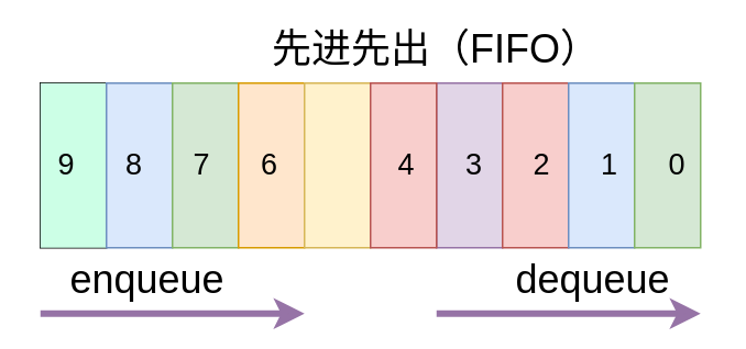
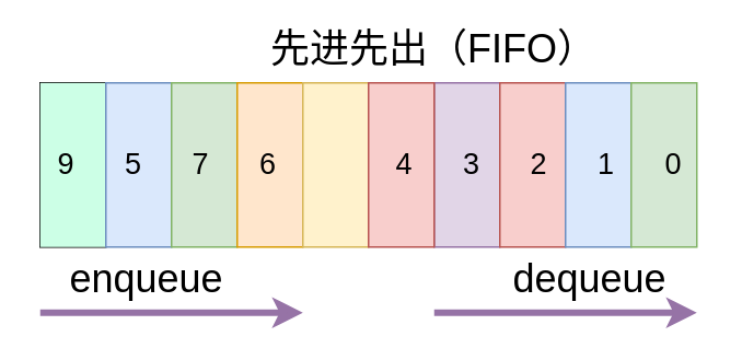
  <mxCell id="0" />
  <mxCell id="1" parent="0" />
  <mxCell id="2" value="" style="rounded=0;whiteSpace=wrap;html=1;" vertex="1" parent="1"><mxGeometry x="24" y="50" width="40" height="100" as="geometry" /></mxCell>
  <mxCell id="3" value="" style="rounded=0;whiteSpace=wrap;html=1;fontColor=#333333;strokeColor=none;fillColor=#CCFFE6;" vertex="1" parent="1"><mxGeometry x="24" y="50" width="40" height="100" as="geometry" /></mxCell>
  <mxCell id="4" value="" style="rounded=0;whiteSpace=wrap;html=1;fillColor=#e1d5e7;strokeColor=#9673a6;" vertex="1" parent="1"><mxGeometry x="264" y="50" width="40" height="100" as="geometry" /></mxCell>
  <mxCell id="5" value="" style="rounded=0;whiteSpace=wrap;html=1;fillColor=#dae8fc;strokeColor=#6c8ebf;" vertex="1" parent="1"><mxGeometry x="64" y="50" width="40" height="100" as="geometry" /></mxCell>
  <mxCell id="6" value="" style="rounded=0;whiteSpace=wrap;html=1;fillColor=#d5e8d4;strokeColor=#82b366;" vertex="1" parent="1"><mxGeometry x="104" y="50" width="40" height="100" as="geometry" /></mxCell>
  <mxCell id="7" value="" style="rounded=0;whiteSpace=wrap;html=1;fillColor=#ffe6cc;strokeColor=#d79b00;" vertex="1" parent="1"><mxGeometry x="144" y="50" width="40" height="100" as="geometry" /></mxCell>
  <mxCell id="8" value="" style="rounded=0;whiteSpace=wrap;html=1;fillColor=#fff2cc;strokeColor=#d6b656;" vertex="1" parent="1"><mxGeometry x="184" y="50" width="40" height="100" as="geometry" /></mxCell>
  <mxCell id="9" value="" style="rounded=0;whiteSpace=wrap;html=1;fillColor=#f8cecc;strokeColor=#b85450;" vertex="1" parent="1"><mxGeometry x="224" y="50" width="40" height="100" as="geometry" /></mxCell>
  <mxCell id="10" value="" style="rounded=0;whiteSpace=wrap;html=1;fillColor=#f8cecc;strokeColor=#b85450;" vertex="1" parent="1"><mxGeometry x="304" y="50" width="40" height="100" as="geometry" /></mxCell>
  <mxCell id="11" value="" style="rounded=0;whiteSpace=wrap;html=1;fillColor=#dae8fc;strokeColor=#6c8ebf;" vertex="1" parent="1"><mxGeometry x="344" y="50" width="40" height="100" as="geometry" /></mxCell>
  <mxCell id="12" value="" style="rounded=0;whiteSpace=wrap;html=1;fillColor=#d5e8d4;strokeColor=#82b366;" vertex="1" parent="1"><mxGeometry x="384" y="50" width="40" height="100" as="geometry" /></mxCell>
  <mxCell id="13" value="&lt;font style=&quot;font-size: 24px&quot;&gt;先进先出（FIFO）&lt;/font&gt;" style="text;html=1;strokeColor=none;fillColor=none;align=center;verticalAlign=middle;whiteSpace=wrap;rounded=0;" vertex="1" parent="1"><mxGeometry x="139" y="20" width="250" height="20" as="geometry" /></mxCell>
  <mxCell id="14" value="&lt;font size=&quot;1&quot;&gt;&lt;span style=&quot;font-size: 18px&quot;&gt;0&lt;/span&gt;&lt;/font&gt;" style="text;html=1;strokeColor=none;fillColor=none;align=center;verticalAlign=middle;whiteSpace=wrap;rounded=0;" vertex="1" parent="1"><mxGeometry x="390" y="90" width="40" height="20" as="geometry" /></mxCell>
  <mxCell id="15" value="&lt;font size=&quot;1&quot;&gt;&lt;span style=&quot;font-size: 18px&quot;&gt;1&lt;/span&gt;&lt;/font&gt;" style="text;html=1;strokeColor=none;fillColor=none;align=center;verticalAlign=middle;whiteSpace=wrap;rounded=0;" vertex="1" parent="1"><mxGeometry x="349" y="90" width="40" height="20" as="geometry" /></mxCell>
  <mxCell id="16" value="&lt;font size=&quot;1&quot;&gt;&lt;span style=&quot;font-size: 18px&quot;&gt;2&lt;/span&gt;&lt;/font&gt;" style="text;html=1;strokeColor=none;fillColor=none;align=center;verticalAlign=middle;whiteSpace=wrap;rounded=0;" vertex="1" parent="1"><mxGeometry x="308" y="90" width="40" height="20" as="geometry" /></mxCell>
  <mxCell id="17" value="&lt;font size=&quot;1&quot;&gt;&lt;span style=&quot;font-size: 18px&quot;&gt;3&lt;/span&gt;&lt;/font&gt;" style="text;html=1;strokeColor=none;fillColor=none;align=center;verticalAlign=middle;whiteSpace=wrap;rounded=0;" vertex="1" parent="1"><mxGeometry x="267" y="90" width="40" height="20" as="geometry" /></mxCell>
  <mxCell id="18" value="&lt;font size=&quot;1&quot;&gt;&lt;span style=&quot;font-size: 18px&quot;&gt;4&lt;/span&gt;&lt;/font&gt;" style="text;html=1;strokeColor=none;fillColor=none;align=center;verticalAlign=middle;whiteSpace=wrap;rounded=0;" vertex="1" parent="1"><mxGeometry x="226" y="90" width="40" height="20" as="geometry" /></mxCell>
  <mxCell id="19" value="&lt;font size=&quot;1&quot;&gt;&lt;span style=&quot;font-size: 18px&quot;&gt;6&lt;/span&gt;&lt;/font&gt;" style="text;html=1;strokeColor=none;fillColor=none;align=center;verticalAlign=middle;whiteSpace=wrap;rounded=0;" vertex="1" parent="1"><mxGeometry x="143" y="90" width="40" height="20" as="geometry" /></mxCell>
  <mxCell id="20" value="&lt;font size=&quot;1&quot;&gt;&lt;span style=&quot;font-size: 18px&quot;&gt;7&lt;/span&gt;&lt;/font&gt;" style="text;html=1;strokeColor=none;fillColor=none;align=center;verticalAlign=middle;whiteSpace=wrap;rounded=0;" vertex="1" parent="1"><mxGeometry x="102" y="90" width="40" height="20" as="geometry" /></mxCell>
- <mxCell id="21" value="&lt;font size=&quot;1&quot;&gt;&lt;span style=&quot;font-size: 18px&quot;&gt;8&lt;/span&gt;&lt;/font&gt;" style="text;html=1;strokeColor=none;fillColor=none;align=center;verticalAlign=middle;whiteSpace=wrap;rounded=0;" vertex="1" parent="1"><mxGeometry x="61" y="90" width="40" height="20" as="geometry" /></mxCell>
+ <mxCell id="21" value="&lt;font size=&quot;1&quot;&gt;&lt;span style=&quot;font-size: 18px&quot;&gt;5&lt;/span&gt;&lt;/font&gt;" style="text;html=1;strokeColor=none;fillColor=none;align=center;verticalAlign=middle;whiteSpace=wrap;rounded=0;" vertex="1" parent="1"><mxGeometry x="61" y="90" width="40" height="20" as="geometry" /></mxCell>
  <mxCell id="22" value="&lt;font size=&quot;1&quot;&gt;&lt;span style=&quot;font-size: 18px&quot;&gt;9&lt;/span&gt;&lt;/font&gt;" style="text;html=1;strokeColor=none;fillColor=none;align=center;verticalAlign=middle;whiteSpace=wrap;rounded=0;" vertex="1" parent="1"><mxGeometry x="20" y="90" width="40" height="20" as="geometry" /></mxCell>
  <mxCell id="23" value="" style="endArrow=classic;html=1;strokeWidth=4;fillColor=#e1d5e7;strokeColor=#9673a6;" edge="1" parent="1"><mxGeometry width="50" height="50" relative="1" as="geometry"><mxPoint x="264" y="190" as="sourcePoint" /><mxPoint x="424" y="190" as="targetPoint" /></mxGeometry></mxCell>
  <mxCell id="24" value="&lt;font style=&quot;font-size: 24px&quot;&gt;enqueue&lt;/font&gt;" style="text;html=1;strokeColor=none;fillColor=none;align=center;verticalAlign=middle;whiteSpace=wrap;rounded=0;" vertex="1" parent="1"><mxGeometry x="34" y="160" width="110" height="20" as="geometry" /></mxCell>
  <mxCell id="25" value="&lt;span style=&quot;font-size: 24px&quot;&gt;dequeue&lt;/span&gt;" style="text;html=1;strokeColor=none;fillColor=none;align=center;verticalAlign=middle;whiteSpace=wrap;rounded=0;" vertex="1" parent="1"><mxGeometry x="304" y="160" width="110" height="20" as="geometry" /></mxCell>
  <mxCell id="26" value="" style="endArrow=classic;html=1;strokeWidth=4;fillColor=#e1d5e7;strokeColor=#9673a6;" edge="1" parent="1"><mxGeometry width="50" height="50" relative="1" as="geometry"><mxPoint x="24" y="190" as="sourcePoint" /><mxPoint x="184" y="190" as="targetPoint" /></mxGeometry></mxCell>
  <mxCell id="27" style="edgeStyle=orthogonalEdgeStyle;rounded=0;orthogonalLoop=1;jettySize=auto;html=1;exitX=0.5;exitY=1;exitDx=0;exitDy=0;strokeWidth=4;" edge="1" parent="1" source="25" target="25"><mxGeometry relative="1" as="geometry" /></mxCell>
